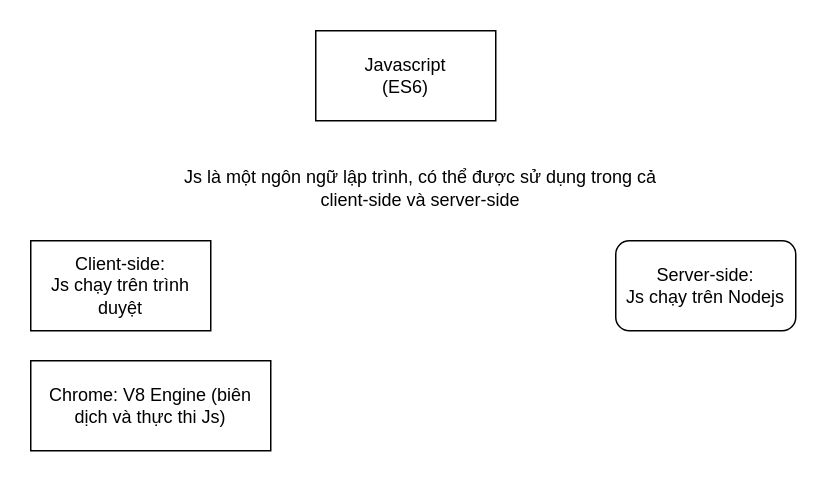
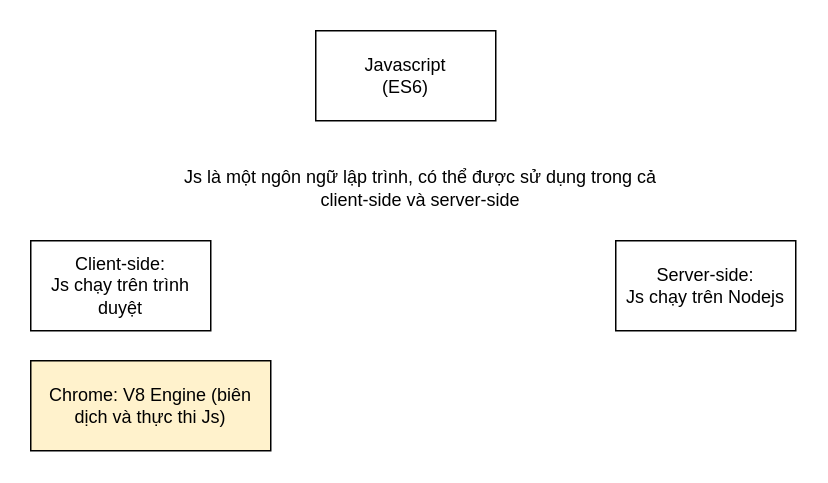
  <mxCell id="0" />
  <mxCell id="1" parent="0" />
  <mxCell id="2" value="Javascript&lt;br&gt;(ES6)" style="rounded=0;whiteSpace=wrap;html=1;" vertex="1" parent="1"><mxGeometry x="210" y="20" width="120" height="60" as="geometry" /></mxCell>
  <mxCell id="3" value="Js là một ngôn ngữ lập trình, có thể được sử dụng trong cả client-side và server-side" style="text;html=1;strokeColor=none;fillColor=none;align=center;verticalAlign=middle;whiteSpace=wrap;rounded=0;" vertex="1" parent="1"><mxGeometry x="115" y="100" width="330" height="50" as="geometry" /></mxCell>
  <mxCell id="4" value="Client-side:&lt;br&gt;Js chạy trên trình duyệt" style="rounded=0;whiteSpace=wrap;html=1;" vertex="1" parent="1"><mxGeometry x="20" y="160" width="120" height="60" as="geometry" /></mxCell>
- <mxCell id="5" value="Server-side:&lt;br&gt;Js chạy trên Nodejs" style="whiteSpace=wrap;html=1;rounded=1;" vertex="1" parent="1"><mxGeometry x="410" y="160" width="120" height="60" as="geometry" /></mxCell>
- <mxCell id="6" value="Chrome: V8 Engine (biên dịch và thực thi Js)" style="rounded=0;whiteSpace=wrap;html=1;" vertex="1" parent="1"><mxGeometry x="20" y="240" width="160" height="60" as="geometry" /></mxCell>
+ <mxCell id="5" value="Server-side:&lt;br&gt;Js chạy trên Nodejs" style="rounded=0;whiteSpace=wrap;html=1;" vertex="1" parent="1"><mxGeometry x="410" y="160" width="120" height="60" as="geometry" /></mxCell>
+ <mxCell id="6" value="Chrome: V8 Engine (biên dịch và thực thi Js)" style="rounded=0;whiteSpace=wrap;html=1;fillColor=#fff2cc;" vertex="1" parent="1"><mxGeometry x="20" y="240" width="160" height="60" as="geometry" /></mxCell>
